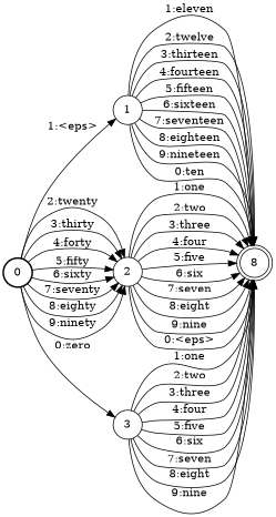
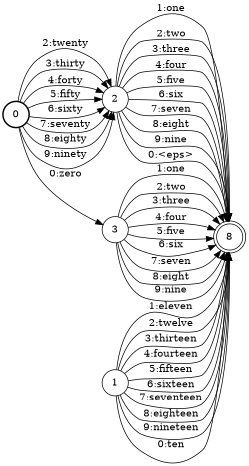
  digraph {
    nodesep=0.01
    rankdir=LR
    ranksep=0.4
    node [fontsize=14 shape=circle style=solid]
    edge [fontsize=14]
    n1 [label=0 style=bold]
    n2 [label=1]
    n3 [label=2]
    n4 [label=3]
    n5 [label=8 shape=doublecircle]
-   n1 -> n2 [label="1:<eps>"]
    n1 -> n3 [label="2:twenty"]
    n1 -> n3 [label="3:thirty"]
    n1 -> n3 [label="4:forty"]
    n1 -> n3 [label="5:fifty"]
    n1 -> n3 [label="6:sixty"]
    n1 -> n3 [label="7:seventy"]
    n1 -> n3 [label="8:eighty"]
    n1 -> n3 [label="9:ninety"]
    n1 -> n4 [label="0:zero"]
    n2 -> n5 [label="1:eleven"]
    n2 -> n5 [label="2:twelve"]
    n2 -> n5 [label="3:thirteen"]
    n2 -> n5 [label="4:fourteen"]
    n2 -> n5 [label="5:fifteen"]
    n2 -> n5 [label="6:sixteen"]
    n2 -> n5 [label="7:seventeen"]
    n2 -> n5 [label="8:eighteen"]
    n2 -> n5 [label="9:nineteen"]
    n2 -> n5 [label="0:ten"]
    n3 -> n5 [label="1:one"]
    n3 -> n5 [label="2:two"]
    n3 -> n5 [label="3:three"]
    n3 -> n5 [label="4:four"]
    n3 -> n5 [label="5:five"]
    n3 -> n5 [label="6:six"]
    n3 -> n5 [label="7:seven"]
    n3 -> n5 [label="8:eight"]
    n3 -> n5 [label="9:nine"]
    n3 -> n5 [label="0:<eps>"]
    n4 -> n5 [label="1:one"]
    n4 -> n5 [label="2:two"]
    n4 -> n5 [label="3:three"]
    n4 -> n5 [label="4:four"]
    n4 -> n5 [label="5:five"]
    n4 -> n5 [label="6:six"]
    n4 -> n5 [label="7:seven"]
    n4 -> n5 [label="8:eight"]
    n4 -> n5 [label="9:nine"]
  }
